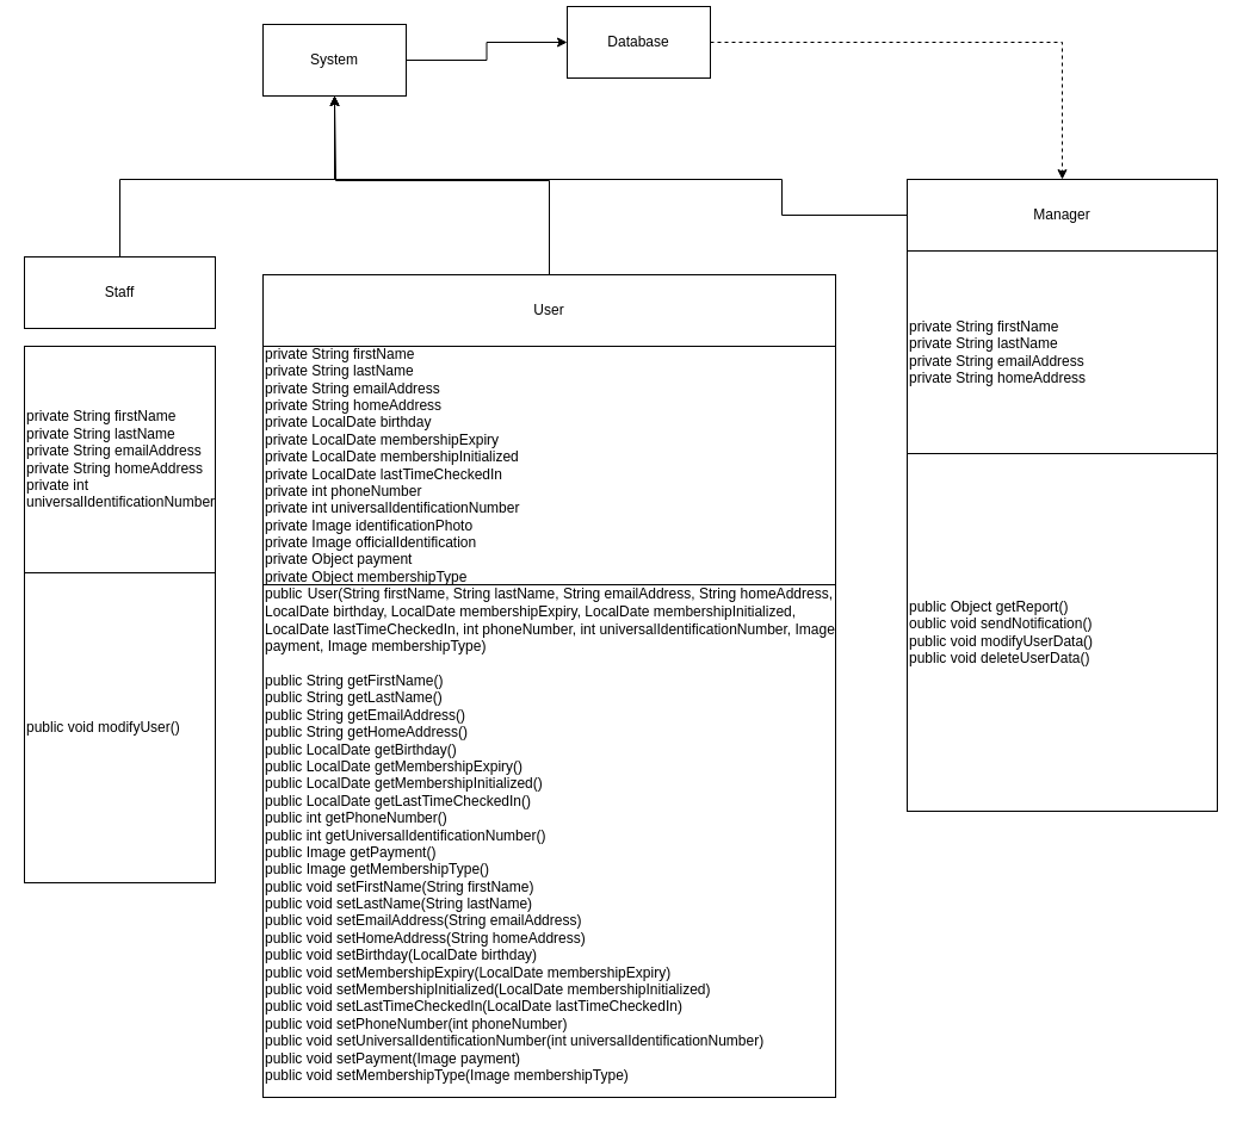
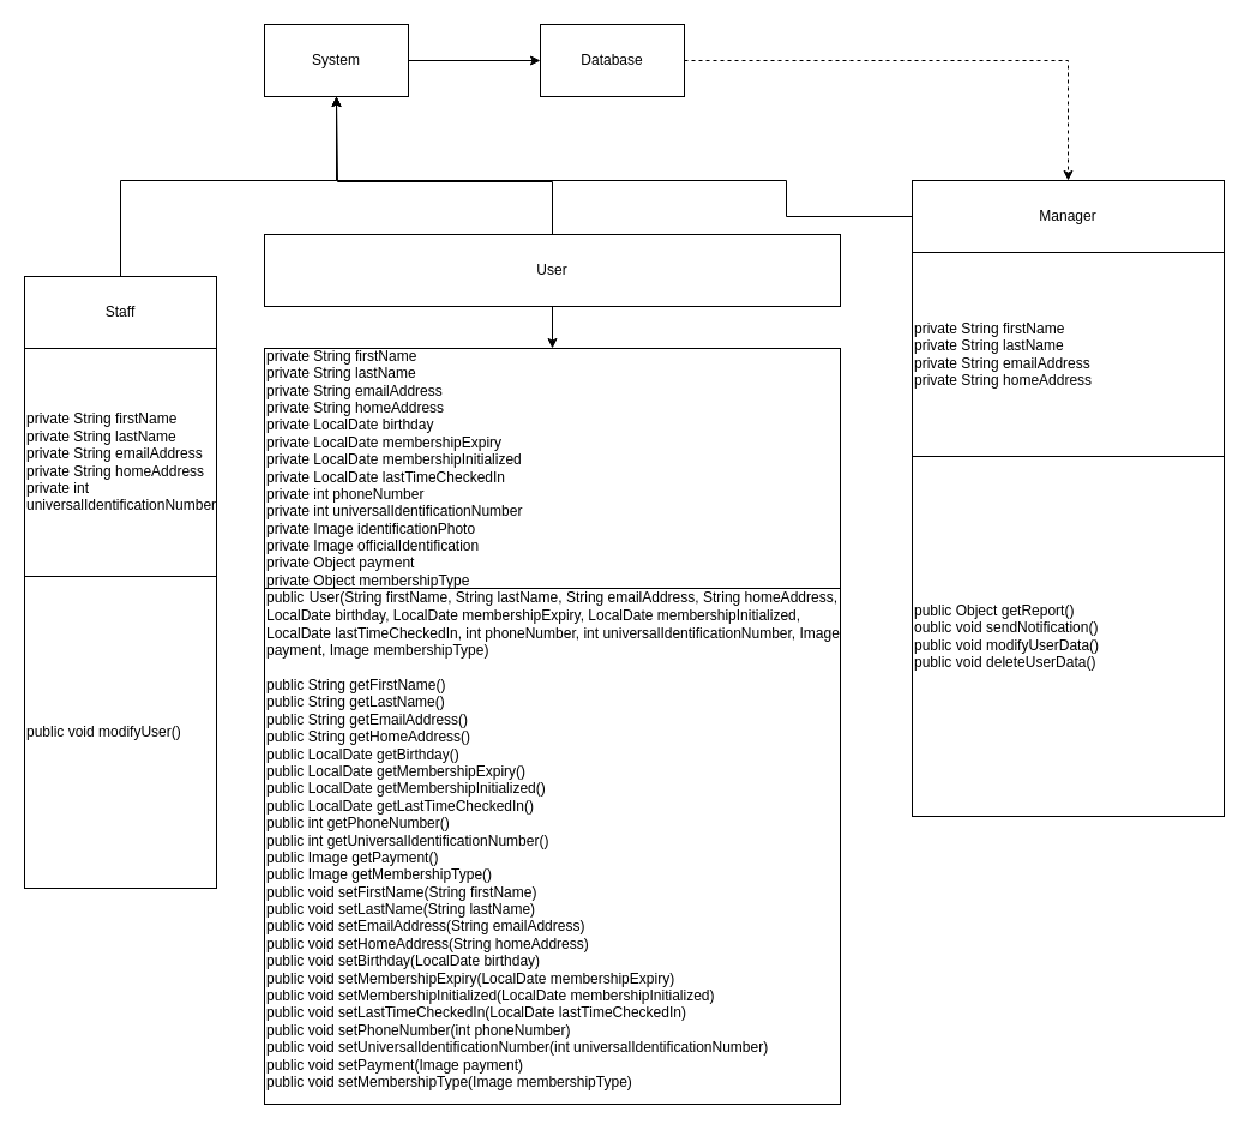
  <mxCell id="0" />
  <mxCell id="1" parent="0" />
  <mxCell id="2" value="" style="edgeStyle=orthogonalEdgeStyle;rounded=0;orthogonalLoop=1;jettySize=auto;html=1;" parent="1" source="3" target="5" edge="1"><mxGeometry relative="1" as="geometry" /></mxCell>
  <mxCell id="3" value="System" style="rounded=0;whiteSpace=wrap;html=1;" parent="1" vertex="1"><mxGeometry x="220" y="20" width="120" height="60" as="geometry" /></mxCell>
  <mxCell id="4" value="" style="edgeStyle=orthogonalEdgeStyle;rounded=0;orthogonalLoop=1;jettySize=auto;html=1;entryX=0.5;entryY=0;entryDx=0;entryDy=0;dashed=1;" parent="1" source="5" target="11" edge="1"><mxGeometry relative="1" as="geometry"><mxPoint x="890" y="150" as="targetPoint" /></mxGeometry></mxCell>
- <mxCell id="5" value="Database" style="rounded=0;whiteSpace=wrap;html=1;" parent="1" vertex="1"><mxGeometry x="475" y="5" width="120" height="60" as="geometry" /></mxCell>
+ <mxCell id="5" value="Database" style="rounded=0;whiteSpace=wrap;html=1;" parent="1" vertex="1"><mxGeometry x="450" y="20" width="120" height="60" as="geometry" /></mxCell>
  <mxCell id="6" value="" style="edgeStyle=orthogonalEdgeStyle;rounded=0;orthogonalLoop=1;jettySize=auto;html=1;" parent="1" source="8" target="14" edge="1"><mxGeometry relative="1" as="geometry" /></mxCell>
  <mxCell id="7" value="" style="edgeStyle=orthogonalEdgeStyle;rounded=0;orthogonalLoop=1;jettySize=auto;html=1;entryX=0.5;entryY=1;entryDx=0;entryDy=0;" parent="1" source="8" target="3" edge="1"><mxGeometry relative="1" as="geometry"><mxPoint x="280" y="70" as="targetPoint" /><Array as="points"><mxPoint x="460" y="151" /><mxPoint x="281" y="151" /></Array></mxGeometry></mxCell>
- <mxCell id="8" value="User" style="rounded=0;whiteSpace=wrap;html=1;" parent="1" vertex="1"><mxGeometry x="220" y="230" width="480" height="60" as="geometry" /></mxCell>
+ <mxCell id="8" value="User" style="rounded=0;whiteSpace=wrap;html=1;" parent="1" vertex="1"><mxGeometry x="220" y="195" width="480" height="60" as="geometry" /></mxCell>
  <mxCell id="9" value="" style="edgeStyle=orthogonalEdgeStyle;rounded=0;orthogonalLoop=1;jettySize=auto;html=1;" parent="1" source="11" target="16" edge="1"><mxGeometry relative="1" as="geometry" /></mxCell>
  <mxCell id="10" value="" style="edgeStyle=orthogonalEdgeStyle;rounded=0;orthogonalLoop=1;jettySize=auto;html=1;entryX=0.5;entryY=1;entryDx=0;entryDy=0;" parent="1" source="11" target="3" edge="1"><mxGeometry relative="1" as="geometry"><mxPoint x="460" y="150" as="targetPoint" /><Array as="points"><mxPoint x="655" y="180" /><mxPoint x="655" y="150" /><mxPoint x="280" y="150" /></Array></mxGeometry></mxCell>
  <mxCell id="11" value="Manager" style="rounded=0;whiteSpace=wrap;html=1;" parent="1" vertex="1"><mxGeometry x="760" y="150" width="260" height="60" as="geometry" /></mxCell>
  <mxCell id="12" value="" style="edgeStyle=orthogonalEdgeStyle;rounded=0;orthogonalLoop=1;jettySize=auto;html=1;" parent="1" source="13" target="3" edge="1"><mxGeometry relative="1" as="geometry"><mxPoint x="100" y="120" as="targetPoint" /><Array as="points"><mxPoint x="100" y="150" /><mxPoint x="280" y="150" /></Array></mxGeometry></mxCell>
- <mxCell id="13" value="Staff" style="rounded=0;whiteSpace=wrap;html=1;" parent="1" vertex="1"><mxGeometry x="20" y="215" width="160" height="60" as="geometry" /></mxCell>
+ <mxCell id="13" value="Staff" style="rounded=0;whiteSpace=wrap;html=1;" parent="1" vertex="1"><mxGeometry x="20" y="230" width="160" height="60" as="geometry" /></mxCell>
  <mxCell id="14" value="private String firstName&lt;div&gt;private String lastName&lt;/div&gt;&lt;div&gt;private String emailAddress&lt;/div&gt;&lt;div&gt;private String homeAddress&lt;/div&gt;&lt;div&gt;private LocalDate birthday&lt;/div&gt;&lt;div&gt;private LocalDate membershipExpiry&lt;/div&gt;&lt;div&gt;private LocalDate membershipInitialized&lt;/div&gt;&lt;div&gt;private LocalDate lastTimeCheckedIn&lt;/div&gt;&lt;div&gt;private int phoneNumber&lt;/div&gt;&lt;div&gt;private int universalIdentificationNumber&lt;/div&gt;&lt;div&gt;private Image identificationPhoto&lt;/div&gt;&lt;div&gt;private Image officialIdentification&lt;/div&gt;&lt;div&gt;private Object payment&lt;/div&gt;&lt;div&gt;private Object membershipType&amp;nbsp;&lt;/div&gt;" style="rounded=0;whiteSpace=wrap;html=1;align=left;" parent="1" vertex="1"><mxGeometry x="220" y="290" width="480" height="200" as="geometry" /></mxCell>
  <mxCell id="15" value="&lt;div&gt;&lt;span class=&quot;hljs-keyword&quot;&gt;public&lt;/span&gt;&lt;span style=&quot;font-size: medium;&quot;&gt;&amp;nbsp;&lt;/span&gt;&lt;span class=&quot;hljs-title function_&quot;&gt;User&lt;/span&gt;&lt;span class=&quot;hljs-params&quot;&gt;(String firstName, String lastName, String emailAddress, String homeAddress, LocalDate birthday, LocalDate membershipExpiry, LocalDate membershipInitialized, LocalDate lastTimeCheckedIn,&amp;nbsp;&lt;span class=&quot;hljs-type&quot;&gt;int&lt;/span&gt;&amp;nbsp;phoneNumber,&amp;nbsp;&lt;span class=&quot;hljs-type&quot;&gt;int&amp;nbsp;&lt;/span&gt;universalIdentificationNumber, Image payment, Image membershipType)&lt;/span&gt;&lt;br&gt;&lt;/div&gt;&lt;div&gt;&lt;span class=&quot;hljs-params&quot;&gt;&lt;br&gt;&lt;/span&gt;&lt;/div&gt;public String getFirstName()&lt;div&gt;public String getLastName()&lt;/div&gt;&lt;div&gt;public String getEmailAddress()&lt;/div&gt;&lt;div&gt;public String getHomeAddress()&lt;/div&gt;&lt;div&gt;public LocalDate getBirthday()&lt;/div&gt;&lt;div&gt;public LocalDate getMembershipExpiry()&lt;br&gt;&lt;/div&gt;&lt;div&gt;public LocalDate getMembershipInitialized()&lt;br&gt;&lt;/div&gt;&lt;div&gt;public LocalDate getLastTimeCheckedIn()&lt;br&gt;&lt;/div&gt;&lt;div&gt;public int getPhoneNumber()&lt;/div&gt;&lt;div&gt;public int getUniversalIdentificationNumber()&lt;br&gt;&lt;/div&gt;&lt;div&gt;public Image getPayment()&lt;br&gt;&lt;/div&gt;&lt;div&gt;public Image getMembershipType()&lt;/div&gt;&lt;div&gt;&lt;div&gt;public void setFirstName(String firstName)&amp;nbsp;&lt;/div&gt;&lt;div&gt;public void setLastName(String lastName)&amp;nbsp;&lt;/div&gt;&lt;div&gt;public void setEmailAddress(String emailAddress)&amp;nbsp;&lt;/div&gt;&lt;div&gt;public void setHomeAddress(String homeAddress)&amp;nbsp;&lt;/div&gt;&lt;div&gt;public void setBirthday(LocalDate birthday)&amp;nbsp;&lt;/div&gt;&lt;div&gt;public void setMembershipExpiry(LocalDate membershipExpiry)&amp;nbsp;&lt;/div&gt;&lt;div&gt;public void setMembershipInitialized(LocalDate membershipInitialized)&amp;nbsp;&lt;/div&gt;&lt;div&gt;public void setLastTimeCheckedIn(LocalDate lastTimeCheckedIn)&amp;nbsp;&lt;/div&gt;&lt;div&gt;public void setPhoneNumber(int phoneNumber)&amp;nbsp;&lt;/div&gt;&lt;div&gt;public void setUniversalIdentificationNumber(int universalIdentificationNumber)&amp;nbsp;&lt;/div&gt;&lt;div&gt;public void setPayment(Image payment)&amp;nbsp;&lt;/div&gt;&lt;div&gt;public void setMembershipType(Image membershipType)&amp;nbsp;&lt;/div&gt;&lt;/div&gt;&lt;div&gt;&lt;br&gt;&lt;/div&gt;" style="rounded=0;whiteSpace=wrap;html=1;align=left;" parent="1" vertex="1"><mxGeometry x="220" y="490" width="480" height="430" as="geometry" /></mxCell>
  <mxCell id="16" value="private String firstName&lt;div&gt;private String lastName&lt;/div&gt;&lt;div&gt;private String emailAddress&lt;/div&gt;&lt;div&gt;private String homeAddress&lt;/div&gt;" style="rounded=0;whiteSpace=wrap;html=1;align=left;" parent="1" vertex="1"><mxGeometry x="760" y="210" width="260" height="170" as="geometry" /></mxCell>
  <mxCell id="17" value="private String firstName&lt;div&gt;private String lastName&lt;/div&gt;&lt;div&gt;private String emailAddress&lt;/div&gt;&lt;div&gt;private String homeAddress&lt;/div&gt;&lt;div&gt;private int universalIdentificationNumber&lt;/div&gt;" style="rounded=0;whiteSpace=wrap;html=1;align=left;" parent="1" vertex="1"><mxGeometry x="20" y="290" width="160" height="190" as="geometry" /></mxCell>
  <mxCell id="18" value="public Object getReport()&lt;div&gt;oublic void sendNotification()&lt;/div&gt;&lt;div&gt;public void modifyUserData()&lt;/div&gt;&lt;div&gt;public void deleteUserData()&lt;/div&gt;" style="rounded=0;whiteSpace=wrap;html=1;align=left;" vertex="1" parent="1"><mxGeometry x="760" y="380" width="260" height="300" as="geometry" /></mxCell>
  <mxCell id="19" value="public void modifyUser()" style="rounded=0;whiteSpace=wrap;html=1;align=left;" vertex="1" parent="1"><mxGeometry x="20" y="480" width="160" height="260" as="geometry" /></mxCell>
